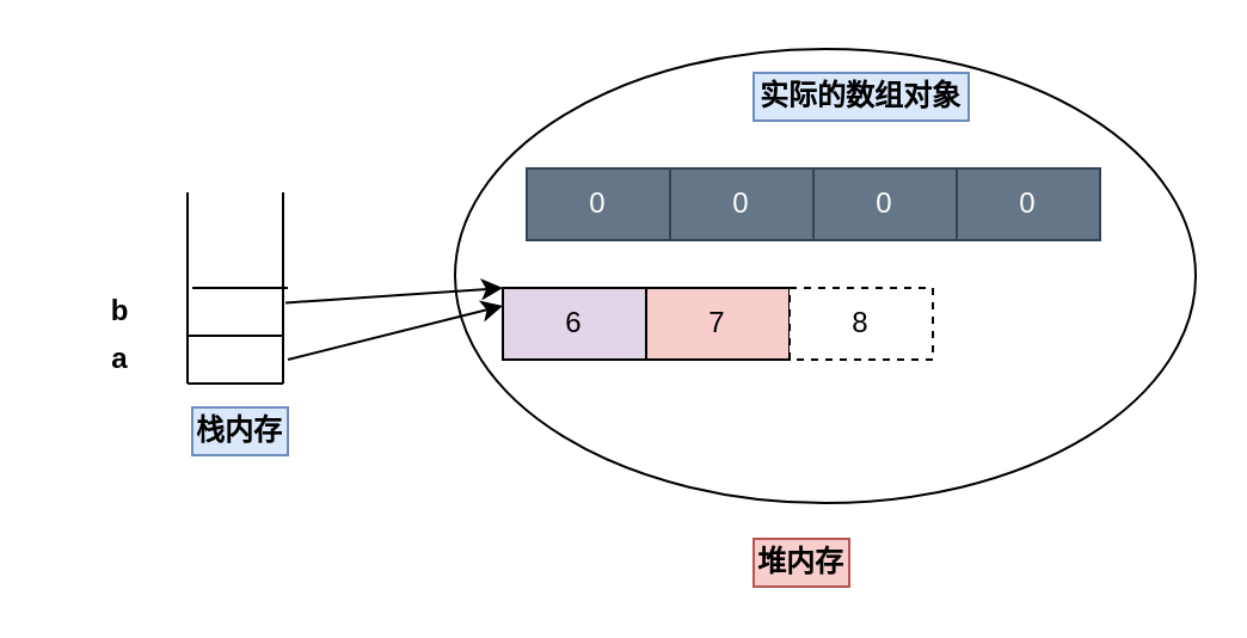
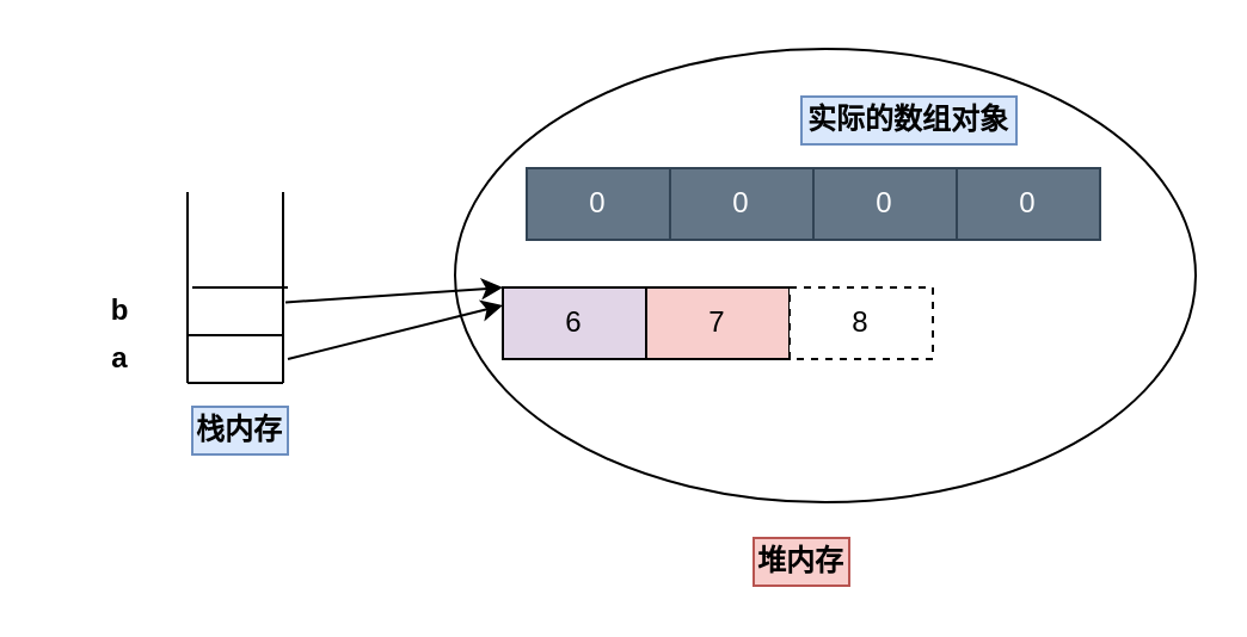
  <mxCell id="0" />
  <mxCell id="1" parent="0" />
  <mxCell id="2" value="" style="endArrow=none;html=1;" edge="1" parent="1"><mxGeometry width="50" height="50" relative="1" as="geometry"><mxPoint x="78" y="160" as="sourcePoint" /><mxPoint x="78" y="80" as="targetPoint" /></mxGeometry></mxCell>
  <mxCell id="3" value="" style="endArrow=none;html=1;" edge="1" parent="1"><mxGeometry width="50" height="50" relative="1" as="geometry"><mxPoint x="118" y="160" as="sourcePoint" /><mxPoint x="118" y="80" as="targetPoint" /></mxGeometry></mxCell>
  <mxCell id="4" value="" style="endArrow=none;html=1;" edge="1" parent="1"><mxGeometry width="50" height="50" relative="1" as="geometry"><mxPoint x="78" y="160" as="sourcePoint" /><mxPoint x="118" y="160" as="targetPoint" /></mxGeometry></mxCell>
  <mxCell id="5" value="" style="endArrow=none;html=1;" edge="1" parent="1"><mxGeometry width="50" height="50" relative="1" as="geometry"><mxPoint x="78" y="140" as="sourcePoint" /><mxPoint x="118" y="140" as="targetPoint" /></mxGeometry></mxCell>
  <mxCell id="6" value="" style="ellipse;whiteSpace=wrap;html=1;" vertex="1" parent="1"><mxGeometry x="190" y="20" width="310" height="190" as="geometry" /></mxCell>
  <mxCell id="7" value="6" style="rounded=0;whiteSpace=wrap;html=1;fillColor=#e1d5e7;" vertex="1" parent="1"><mxGeometry x="210" y="120" width="60" height="30" as="geometry" /></mxCell>
  <mxCell id="8" value="7" style="rounded=0;whiteSpace=wrap;html=1;fillColor=#f8cecc;" vertex="1" parent="1"><mxGeometry x="270" y="120" width="60" height="30" as="geometry" /></mxCell>
  <mxCell id="9" value="8" style="rounded=0;whiteSpace=wrap;html=1;dashed=1;" vertex="1" parent="1"><mxGeometry x="330" y="120" width="60" height="30" as="geometry" /></mxCell>
- <mxCell id="10" value="实际的数组对象" style="text;html=1;strokeColor=#6c8ebf;fillColor=#dae8fc;align=center;verticalAlign=middle;whiteSpace=wrap;rounded=0;fontStyle=1" vertex="1" parent="1"><mxGeometry x="315" y="30" width="90" height="20" as="geometry" /></mxCell>
+ <mxCell id="10" value="实际的数组对象" style="text;html=1;strokeColor=#6c8ebf;fillColor=#dae8fc;align=center;verticalAlign=middle;whiteSpace=wrap;rounded=0;fontStyle=1" vertex="1" parent="1"><mxGeometry x="335" y="40" width="90" height="20" as="geometry" /></mxCell>
  <mxCell id="11" value="" style="endArrow=classic;html=1;entryX=0;entryY=0.25;entryDx=0;entryDy=0;" edge="1" parent="1" target="7"><mxGeometry width="50" height="50" relative="1" as="geometry"><mxPoint x="120" y="150" as="sourcePoint" /><mxPoint x="130" y="110" as="targetPoint" /></mxGeometry></mxCell>
  <mxCell id="12" value="栈内存" style="text;html=1;strokeColor=#6c8ebf;fillColor=#dae8fc;align=center;verticalAlign=middle;whiteSpace=wrap;rounded=0;fontStyle=1" vertex="1" parent="1"><mxGeometry x="80" y="170" width="40" height="20" as="geometry" /></mxCell>
  <mxCell id="13" value="堆内存" style="text;html=1;strokeColor=#b85450;fillColor=#f8cecc;align=center;verticalAlign=middle;whiteSpace=wrap;rounded=0;fontStyle=1" vertex="1" parent="1"><mxGeometry x="315" y="225" width="40" height="20" as="geometry" /></mxCell>
  <mxCell id="14" value="a" style="text;html=1;strokeColor=none;fillColor=none;align=center;verticalAlign=middle;whiteSpace=wrap;rounded=0;fontStyle=1" vertex="1" parent="1"><mxGeometry x="20" y="140" width="60" height="20" as="geometry" /></mxCell>
  <mxCell id="15" value="0" style="rounded=0;whiteSpace=wrap;html=1;" vertex="1" parent="1"><mxGeometry x="220" y="70" width="60" height="30" as="geometry" /></mxCell>
  <mxCell id="16" value="0" style="rounded=0;whiteSpace=wrap;html=1;fillColor=#647687;strokeColor=#314354;fontColor=#ffffff;" vertex="1" parent="1"><mxGeometry x="280" y="70" width="60" height="30" as="geometry" /></mxCell>
  <mxCell id="17" value="0" style="rounded=0;whiteSpace=wrap;html=1;fillColor=#647687;strokeColor=#314354;fontColor=#ffffff;" vertex="1" parent="1"><mxGeometry x="340" y="70" width="60" height="30" as="geometry" /></mxCell>
  <mxCell id="18" value="0" style="rounded=0;whiteSpace=wrap;html=1;fillColor=#647687;strokeColor=#314354;fontColor=#ffffff;" vertex="1" parent="1"><mxGeometry x="400" y="70" width="60" height="30" as="geometry" /></mxCell>
  <mxCell id="19" value="0" style="rounded=0;whiteSpace=wrap;html=1;fillColor=#647687;strokeColor=#314354;fontColor=#ffffff;" vertex="1" parent="1"><mxGeometry x="220" y="70" width="60" height="30" as="geometry" /></mxCell>
  <mxCell id="20" value="" style="endArrow=none;html=1;" edge="1" parent="1"><mxGeometry width="50" height="50" relative="1" as="geometry"><mxPoint x="80" y="120" as="sourcePoint" /><mxPoint x="120" y="120" as="targetPoint" /></mxGeometry></mxCell>
  <mxCell id="21" value="b" style="text;html=1;strokeColor=none;fillColor=none;align=center;verticalAlign=middle;whiteSpace=wrap;rounded=0;fontStyle=1" vertex="1" parent="1"><mxGeometry x="20" y="120" width="60" height="20" as="geometry" /></mxCell>
  <mxCell id="22" value="" style="endArrow=classic;html=1;entryX=0;entryY=0;entryDx=0;entryDy=0;" edge="1" parent="1" target="7"><mxGeometry width="50" height="50" relative="1" as="geometry"><mxPoint x="119" y="126.25" as="sourcePoint" /><mxPoint x="200" y="126" as="targetPoint" /></mxGeometry></mxCell>
